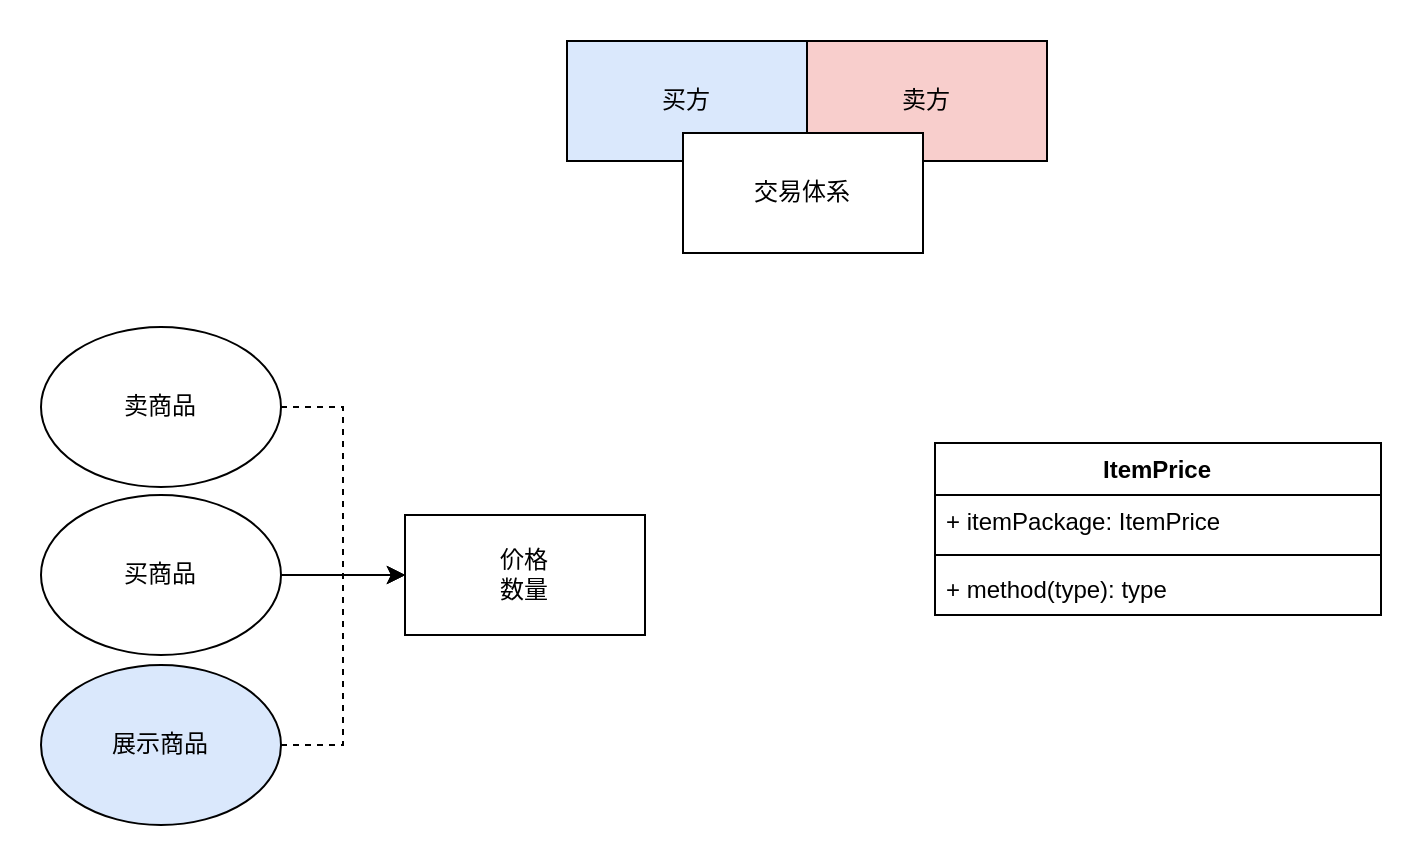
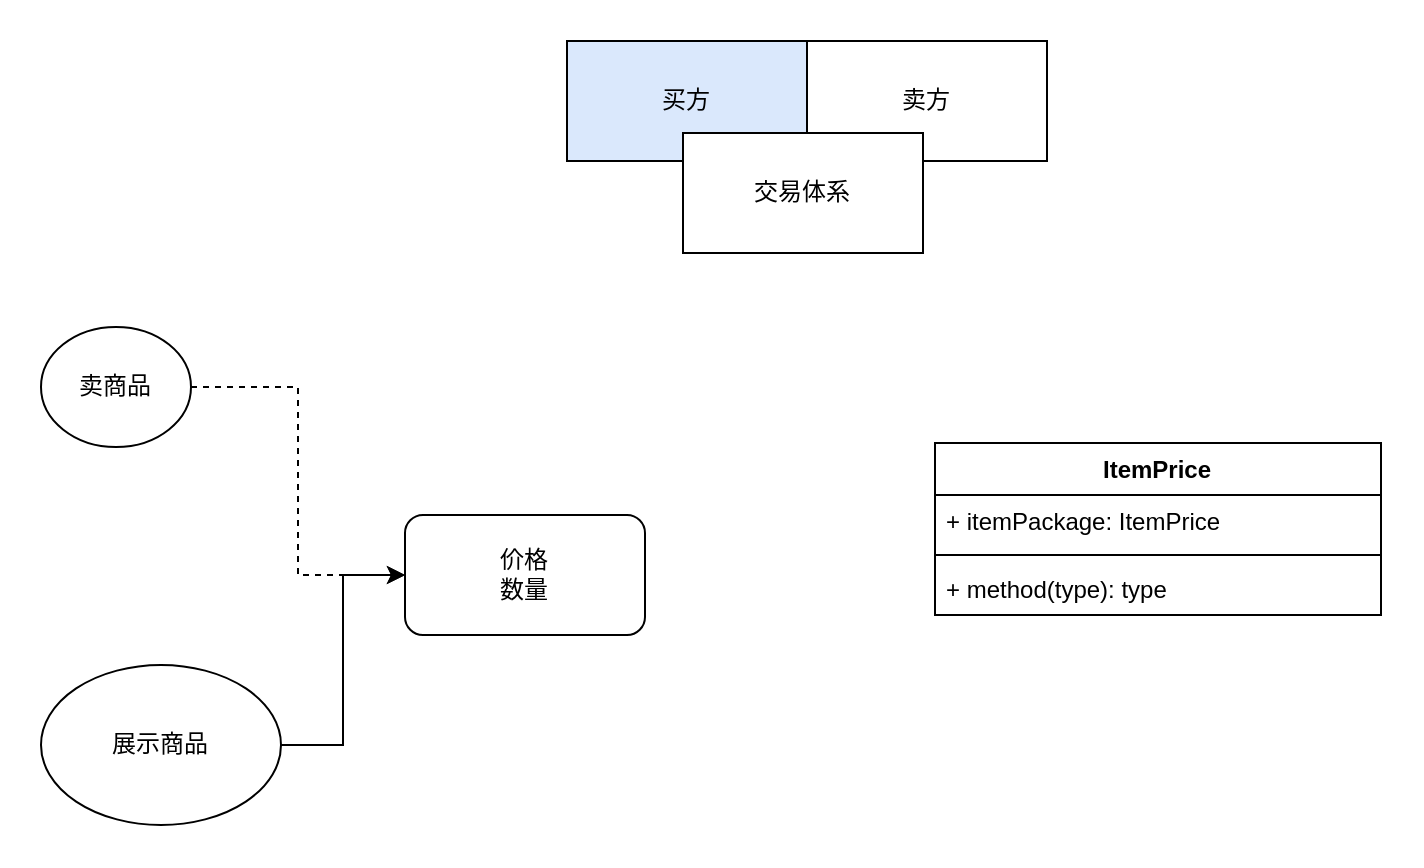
  <mxCell id="0" />
  <mxCell id="1" parent="0" />
  <mxCell id="2" value="买方" style="rounded=0;whiteSpace=wrap;html=1;fillColor=#dae8fc;" parent="1" vertex="1"><mxGeometry x="283" y="20" width="120" height="60" as="geometry" /></mxCell>
- <mxCell id="3" value="卖方" style="rounded=0;whiteSpace=wrap;html=1;fillColor=#f8cecc;" parent="1" vertex="1"><mxGeometry x="403" y="20" width="120" height="60" as="geometry" /></mxCell>
+ <mxCell id="3" value="卖方" style="rounded=0;whiteSpace=wrap;html=1;" parent="1" vertex="1"><mxGeometry x="403" y="20" width="120" height="60" as="geometry" /></mxCell>
  <mxCell id="4" value="交易体系" style="rounded=0;whiteSpace=wrap;html=1;" parent="1" vertex="1"><mxGeometry x="341" y="66" width="120" height="60" as="geometry" /></mxCell>
- <mxCell id="5" style="edgeStyle=orthogonalEdgeStyle;rounded=0;orthogonalLoop=1;jettySize=auto;html=1;exitX=1;exitY=0.5;exitDx=0;exitDy=0;entryX=0;entryY=0.5;entryDx=0;entryDy=0;" parent="1" source="6" target="11" edge="1"><mxGeometry relative="1" as="geometry"><mxPoint x="187.138" y="287.103" as="targetPoint" /></mxGeometry></mxCell>
- <mxCell id="6" value="买商品" style="ellipse;whiteSpace=wrap;html=1;" parent="1" vertex="1"><mxGeometry x="20" y="247" width="120" height="80" as="geometry" /></mxCell>
  <mxCell id="7" style="edgeStyle=orthogonalEdgeStyle;rounded=0;orthogonalLoop=1;jettySize=auto;html=1;entryX=0;entryY=0.5;entryDx=0;entryDy=0;dashed=1;" parent="1" source="8" target="11" edge="1"><mxGeometry relative="1" as="geometry" /></mxCell>
- <mxCell id="8" value="卖商品" style="ellipse;whiteSpace=wrap;html=1;" parent="1" vertex="1"><mxGeometry x="20" y="163" width="120" height="80" as="geometry" /></mxCell>
- <mxCell id="9" style="edgeStyle=orthogonalEdgeStyle;rounded=0;orthogonalLoop=1;jettySize=auto;html=1;exitX=1;exitY=0.5;exitDx=0;exitDy=0;entryX=0;entryY=0.5;entryDx=0;entryDy=0;dashed=1;" parent="1" source="10" target="11" edge="1"><mxGeometry relative="1" as="geometry" /></mxCell>
- <mxCell id="10" value="展示商品" style="ellipse;whiteSpace=wrap;html=1;fillColor=#dae8fc;" parent="1" vertex="1"><mxGeometry x="20" y="332" width="120" height="80" as="geometry" /></mxCell>
- <mxCell id="11" value="价格&lt;br&gt;数量" style="rounded=0;whiteSpace=wrap;html=1;" parent="1" vertex="1"><mxGeometry x="202" y="257" width="120" height="60" as="geometry" /></mxCell>
+ <mxCell id="8" value="卖商品" style="ellipse;whiteSpace=wrap;html=1;" parent="1" vertex="1"><mxGeometry x="20" y="163" width="75" height="60" as="geometry" /></mxCell>
+ <mxCell id="9" style="edgeStyle=orthogonalEdgeStyle;rounded=0;orthogonalLoop=1;jettySize=auto;html=1;exitX=1;exitY=0.5;exitDx=0;exitDy=0;entryX=0;entryY=0.5;entryDx=0;entryDy=0;" parent="1" source="10" target="11" edge="1"><mxGeometry relative="1" as="geometry" /></mxCell>
+ <mxCell id="10" value="展示商品" style="ellipse;whiteSpace=wrap;html=1;" parent="1" vertex="1"><mxGeometry x="20" y="332" width="120" height="80" as="geometry" /></mxCell>
+ <mxCell id="11" value="价格&lt;br&gt;数量" style="whiteSpace=wrap;html=1;rounded=1;" parent="1" vertex="1"><mxGeometry x="202" y="257" width="120" height="60" as="geometry" /></mxCell>
  <mxCell id="12" value="ItemPrice" style="swimlane;fontStyle=1;align=center;verticalAlign=top;childLayout=stackLayout;horizontal=1;startSize=26;horizontalStack=0;resizeParent=1;resizeParentMax=0;resizeLast=0;collapsible=1;marginBottom=0;whiteSpace=wrap;html=1;" vertex="1" parent="1"><mxGeometry x="467" y="221" width="223" height="86" as="geometry" /></mxCell>
  <mxCell id="13" value="+ itemPackage: ItemPrice" style="text;strokeColor=none;fillColor=none;align=left;verticalAlign=top;spacingLeft=4;spacingRight=4;overflow=hidden;rotatable=0;points=[[0,0.5],[1,0.5]];portConstraint=eastwest;whiteSpace=wrap;html=1;" vertex="1" parent="12"><mxGeometry y="26" width="223" height="26" as="geometry" /></mxCell>
  <mxCell id="14" value="" style="line;strokeWidth=1;fillColor=none;align=left;verticalAlign=middle;spacingTop=-1;spacingLeft=3;spacingRight=3;rotatable=0;labelPosition=right;points=[];portConstraint=eastwest;strokeColor=inherit;" vertex="1" parent="12"><mxGeometry y="52" width="223" height="8" as="geometry" /></mxCell>
  <mxCell id="15" value="+ method(type): type" style="text;strokeColor=none;fillColor=none;align=left;verticalAlign=top;spacingLeft=4;spacingRight=4;overflow=hidden;rotatable=0;points=[[0,0.5],[1,0.5]];portConstraint=eastwest;whiteSpace=wrap;html=1;" vertex="1" parent="12"><mxGeometry y="60" width="223" height="26" as="geometry" /></mxCell>
